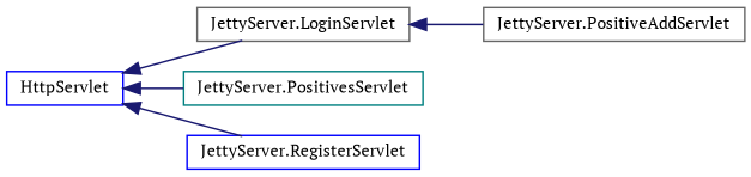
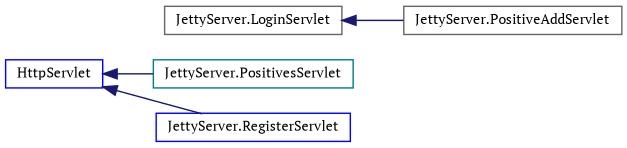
  digraph {
    fontname="PT Serif"
    rankdir=LR
    node [color=blue fillcolor=white fontname="PT Serif" fontsize=10 shape=record style=filled]
    edge [color=midnightblue dir=back fontname="PT Serif" fontsize=10 labelfontname=Helvetica labelfontsize=10 style=solid]
    n1 [height=0.2 label=HttpServlet width=0.4]
    n2 [color=gray40 height=0.2 label="JettyServer.LoginServlet" width=0.4]
    n3 [color=teal height=0.2 label="JettyServer.PositivesServlet" width=0.4]
    n4 [height=0.2 label="JettyServer.RegisterServlet" width=0.4]
    n5 [color=gray40 height=0.2 label="JettyServer.PositiveAddServlet" width=0.4]
-   n1 -> n2
    n1 -> n3
    n1 -> n4
    n2 -> n5
  }
